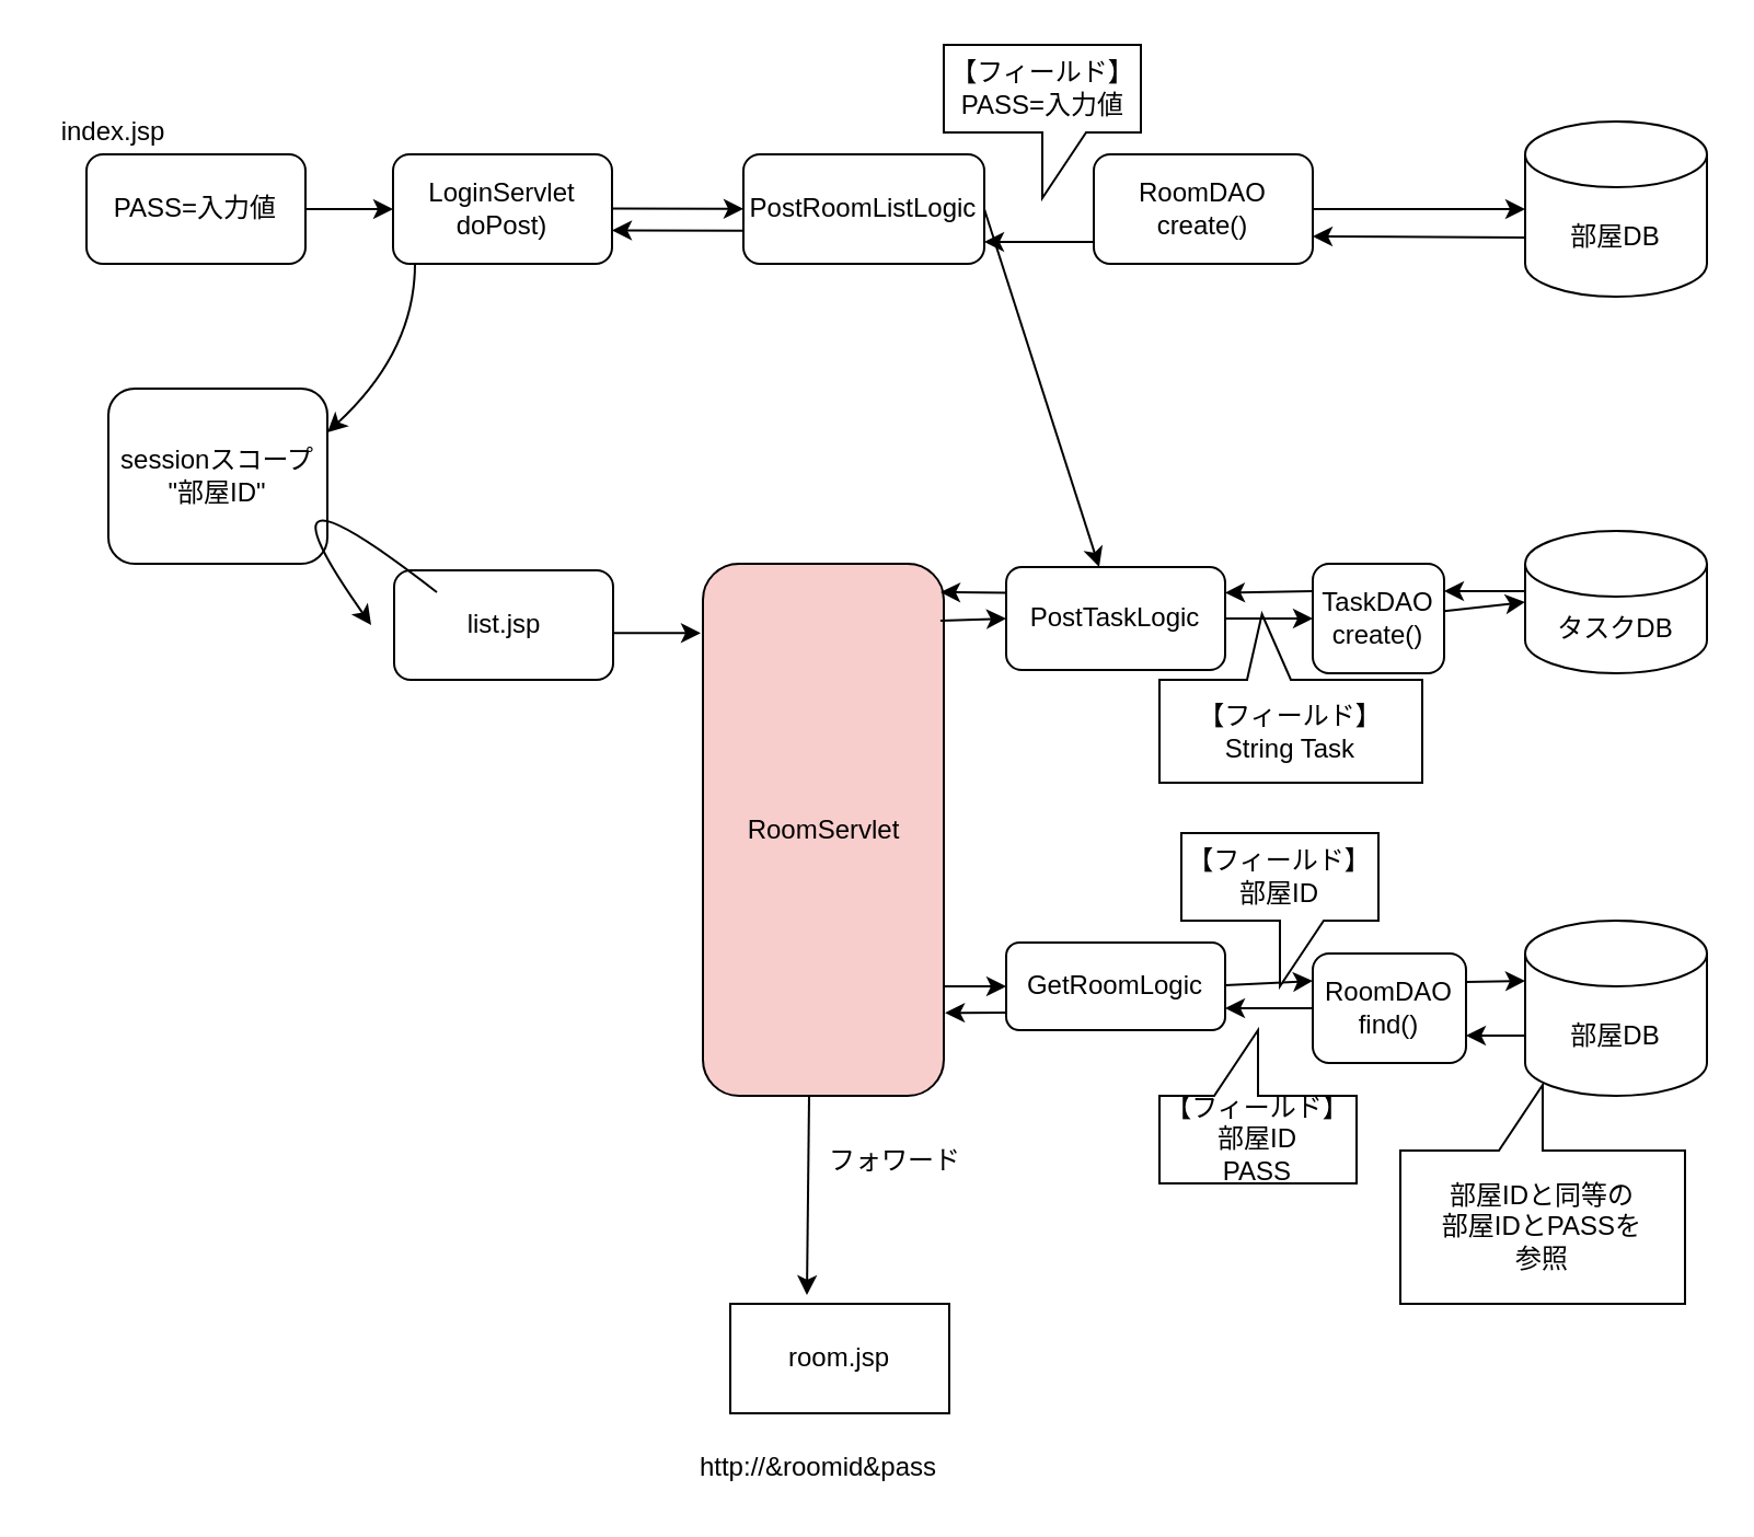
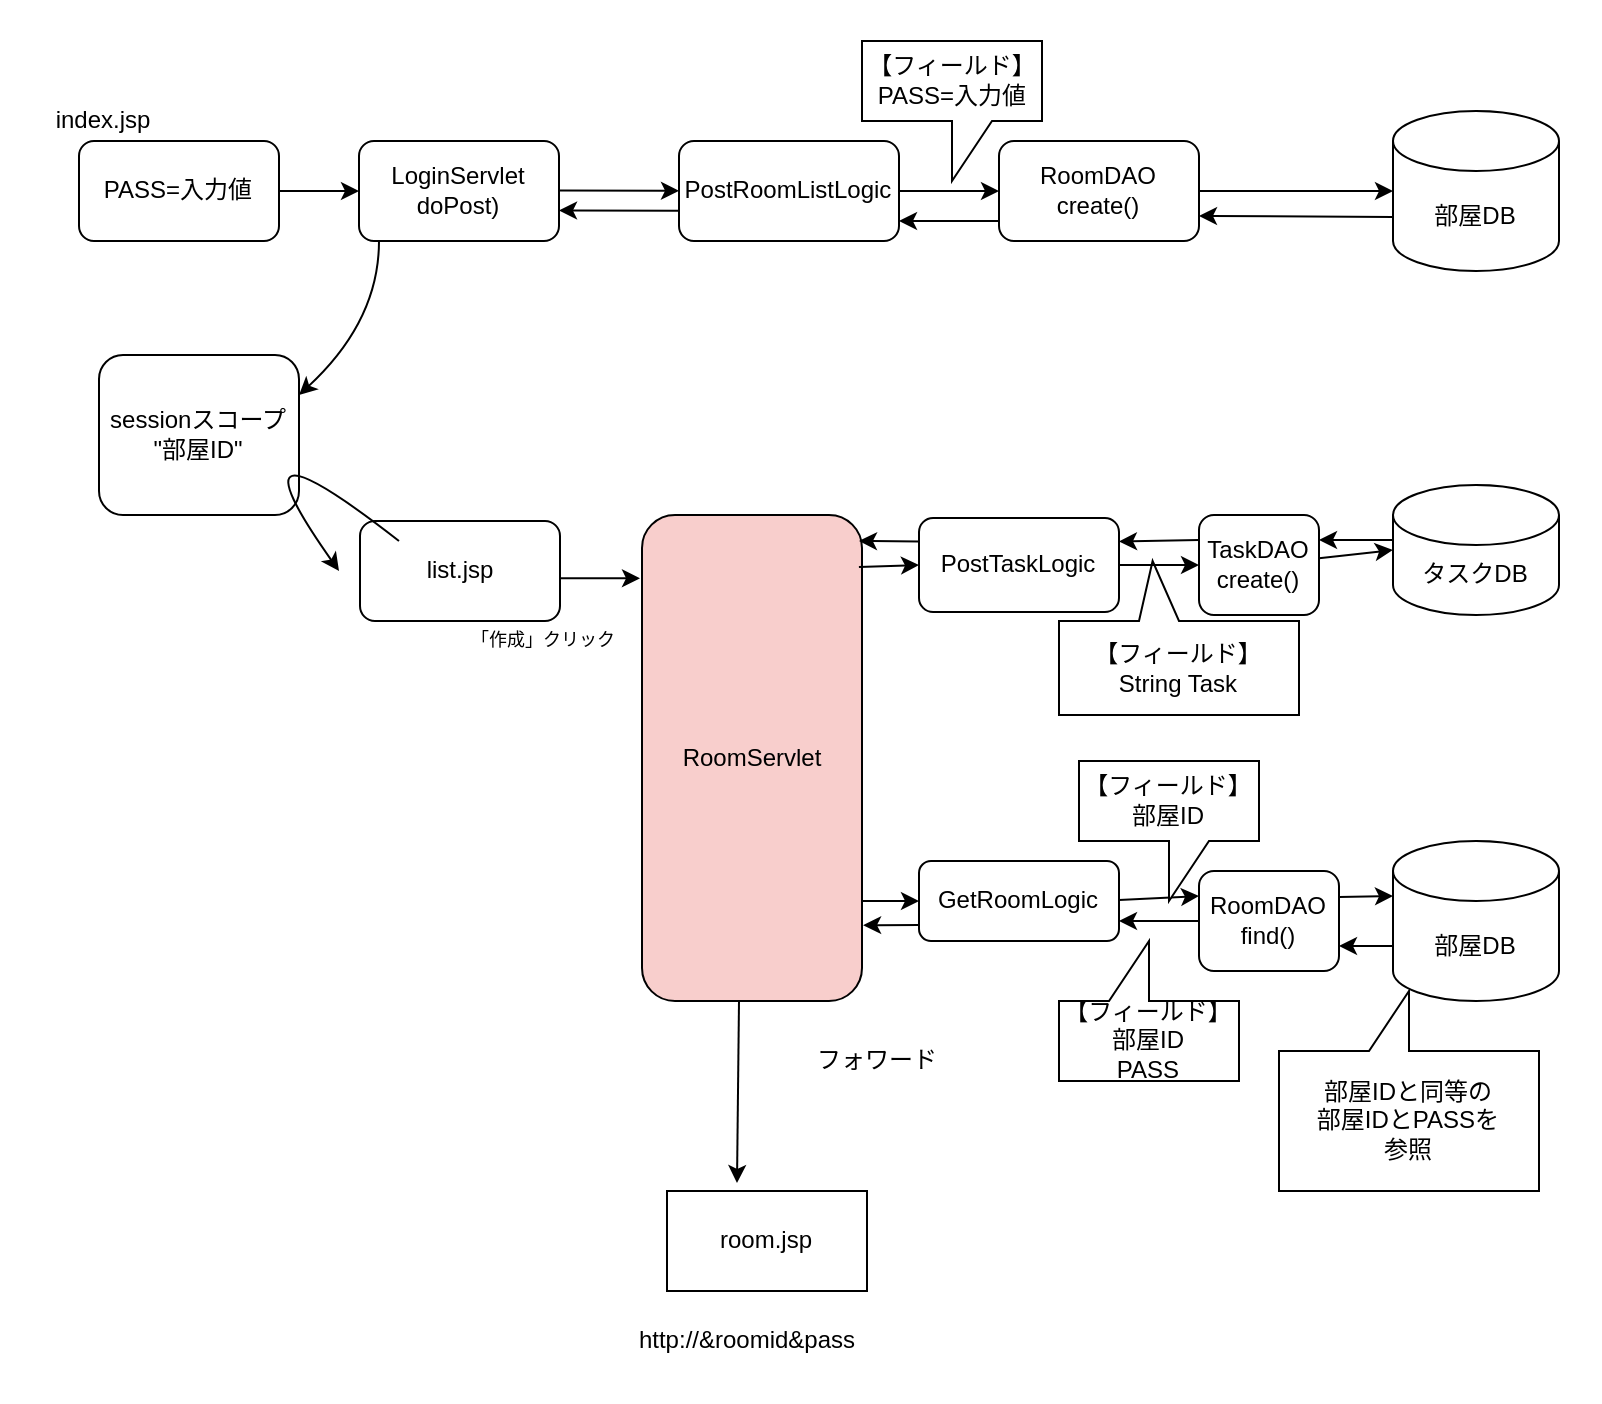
  <mxCell id="0" />
  <mxCell id="1" parent="0" />
  <mxCell id="2" value="PASS=入力値" style="rounded=1;whiteSpace=wrap;html=1;" parent="1" vertex="1"><mxGeometry x="39" y="70" width="100" height="50" as="geometry" /></mxCell>
  <mxCell id="3" value="LoginServlet&lt;br&gt;doPost)" style="rounded=1;whiteSpace=wrap;html=1;" parent="1" vertex="1"><mxGeometry x="179" y="70" width="100" height="50" as="geometry" /></mxCell>
  <mxCell id="4" value="RoomDAO&lt;br&gt;create()" style="rounded=1;whiteSpace=wrap;html=1;" parent="1" vertex="1"><mxGeometry x="499" y="70" width="100" height="50" as="geometry" /></mxCell>
  <mxCell id="5" value="部屋DB" style="shape=cylinder3;whiteSpace=wrap;html=1;boundedLbl=1;backgroundOutline=1;size=15;" parent="1" vertex="1"><mxGeometry x="696" y="55" width="83" height="80" as="geometry" /></mxCell>
  <mxCell id="6" value="list.jsp" style="rounded=1;whiteSpace=wrap;html=1;" parent="1" vertex="1"><mxGeometry x="179.5" y="260" width="100" height="50" as="geometry" /></mxCell>
  <mxCell id="7" value="index.jsp" style="text;html=1;align=center;verticalAlign=middle;resizable=0;points=[];autosize=1;strokeColor=none;fillColor=none;" parent="1" vertex="1"><mxGeometry x="20.5" y="50" width="60" height="20" as="geometry" /></mxCell>
  <mxCell id="8" value="" style="endArrow=classic;html=1;rounded=0;exitX=1;exitY=0.5;exitDx=0;exitDy=0;entryX=0;entryY=0.5;entryDx=0;entryDy=0;" parent="1" source="2" target="3" edge="1"><mxGeometry width="50" height="50" relative="1" as="geometry"><mxPoint x="137.5" y="100" as="sourcePoint" /><mxPoint x="187.5" y="50" as="targetPoint" /></mxGeometry></mxCell>
  <mxCell id="9" value="" style="endArrow=classic;html=1;rounded=0;exitX=1;exitY=0.5;exitDx=0;exitDy=0;" parent="1" target="20" edge="1"><mxGeometry width="50" height="50" relative="1" as="geometry"><mxPoint x="279" y="94.76" as="sourcePoint" /><mxPoint x="319" y="94.76" as="targetPoint" /></mxGeometry></mxCell>
  <mxCell id="10" value="RoomServlet" style="rounded=1;whiteSpace=wrap;html=1;fillColor=#f8cecc;" parent="1" vertex="1"><mxGeometry x="320.5" y="257" width="110" height="243" as="geometry" /></mxCell>
  <mxCell id="11" value="タスクDB" style="shape=cylinder3;whiteSpace=wrap;html=1;boundedLbl=1;backgroundOutline=1;size=15;" parent="1" vertex="1"><mxGeometry x="696" y="242" width="83" height="65" as="geometry" /></mxCell>
  <mxCell id="12" value="TaskDAO&lt;br&gt;create()" style="rounded=1;whiteSpace=wrap;html=1;" parent="1" vertex="1"><mxGeometry x="599" y="257" width="60" height="50" as="geometry" /></mxCell>
  <mxCell id="13" value="" style="endArrow=classic;html=1;rounded=0;entryX=0;entryY=0.5;entryDx=0;entryDy=0;exitX=0.986;exitY=0.107;exitDx=0;exitDy=0;exitPerimeter=0;" parent="1" source="10" target="21" edge="1"><mxGeometry width="50" height="50" relative="1" as="geometry"><mxPoint x="449" y="283" as="sourcePoint" /><mxPoint x="480.5" y="283" as="targetPoint" /></mxGeometry></mxCell>
  <mxCell id="14" value="" style="endArrow=classic;html=1;rounded=0;exitX=1;exitY=0.5;exitDx=0;exitDy=0;entryX=0;entryY=0.5;entryDx=0;entryDy=0;" parent="1" edge="1"><mxGeometry width="50" height="50" relative="1" as="geometry"><mxPoint x="279.5" y="288.66" as="sourcePoint" /><mxPoint x="319.5" y="288.66" as="targetPoint" /></mxGeometry></mxCell>
  <mxCell id="15" value="" style="endArrow=classic;html=1;rounded=0;entryX=0;entryY=0.5;entryDx=0;entryDy=0;entryPerimeter=0;" parent="1" source="12" target="11" edge="1"><mxGeometry width="50" height="50" relative="1" as="geometry"><mxPoint x="649" y="273" as="sourcePoint" /><mxPoint x="651" y="272.71" as="targetPoint" /></mxGeometry></mxCell>
  <mxCell id="16" value="【フィールド】&lt;br&gt;String Task" style="shape=callout;whiteSpace=wrap;html=1;perimeter=calloutPerimeter;direction=west;position2=0.61;" parent="1" vertex="1"><mxGeometry x="529" y="280" width="120" height="77" as="geometry" /></mxCell>
  <mxCell id="17" value="" style="endArrow=classic;html=1;rounded=0;exitX=1;exitY=0.5;exitDx=0;exitDy=0;entryX=0;entryY=0.5;entryDx=0;entryDy=0;entryPerimeter=0;" parent="1" source="4" target="5" edge="1"><mxGeometry width="50" height="50" relative="1" as="geometry"><mxPoint x="627.5" y="94.58" as="sourcePoint" /><mxPoint x="667.5" y="94.58" as="targetPoint" /></mxGeometry></mxCell>
  <mxCell id="18" value="【フィールド】&lt;span&gt;&lt;br&gt;PASS=入力値&lt;/span&gt;" style="shape=callout;whiteSpace=wrap;html=1;perimeter=calloutPerimeter;" parent="1" vertex="1"><mxGeometry x="430.5" y="20" width="90" height="70" as="geometry" /></mxCell>
  <mxCell id="19" value="room.jsp" style="whiteSpace=wrap;html=1;rounded=0;" parent="1" vertex="1"><mxGeometry x="333" y="595" width="100" height="50" as="geometry" /></mxCell>
  <mxCell id="20" value="PostRoomListLogic" style="rounded=1;whiteSpace=wrap;html=1;" parent="1" vertex="1"><mxGeometry x="339" y="70" width="110" height="50" as="geometry" /></mxCell>
  <mxCell id="21" value="PostTaskLogic" style="rounded=1;whiteSpace=wrap;html=1;" parent="1" vertex="1"><mxGeometry x="459" y="258.5" width="100" height="47" as="geometry" /></mxCell>
- <mxCell id="22" value="" style="endArrow=classic;html=1;rounded=0;exitX=1;exitY=0.5;exitDx=0;exitDy=0;" parent="1" source="20" target="21" edge="1"><mxGeometry width="50" height="50" relative="1" as="geometry"><mxPoint x="439" y="90" as="sourcePoint" /><mxPoint x="509" y="90" as="targetPoint" /></mxGeometry></mxCell>
+ <mxCell id="22" value="" style="endArrow=classic;html=1;rounded=0;exitX=1;exitY=0.5;exitDx=0;exitDy=0;entryX=0;entryY=0.5;entryDx=0;entryDy=0;" parent="1" source="20" target="4" edge="1"><mxGeometry width="50" height="50" relative="1" as="geometry"><mxPoint x="439" y="90" as="sourcePoint" /><mxPoint x="509" y="90" as="targetPoint" /></mxGeometry></mxCell>
  <mxCell id="23" value="" style="endArrow=classic;html=1;rounded=0;entryX=0;entryY=0.5;entryDx=0;entryDy=0;exitX=1;exitY=0.5;exitDx=0;exitDy=0;" parent="1" source="21" target="12" edge="1"><mxGeometry width="50" height="50" relative="1" as="geometry"><mxPoint x="509" y="150" as="sourcePoint" /><mxPoint x="459" y="180" as="targetPoint" /></mxGeometry></mxCell>
  <mxCell id="24" value="部屋DB" style="shape=cylinder3;whiteSpace=wrap;html=1;boundedLbl=1;backgroundOutline=1;size=15;" parent="1" vertex="1"><mxGeometry x="696" y="420" width="83" height="80" as="geometry" /></mxCell>
  <mxCell id="25" value="RoomDAO&lt;br&gt;find()" style="rounded=1;whiteSpace=wrap;html=1;" parent="1" vertex="1"><mxGeometry x="599" y="435" width="70" height="50" as="geometry" /></mxCell>
  <mxCell id="26" value="" style="endArrow=classic;html=1;rounded=0;entryX=0;entryY=0.5;entryDx=0;entryDy=0;" parent="1" target="28" edge="1"><mxGeometry width="50" height="50" relative="1" as="geometry"><mxPoint x="430.5" y="450" as="sourcePoint" /><mxPoint x="479" y="450" as="targetPoint" /></mxGeometry></mxCell>
  <mxCell id="27" value="" style="endArrow=classic;html=1;rounded=0;exitX=0;exitY=0;exitDx=0;exitDy=27.5;exitPerimeter=0;entryX=0;entryY=0;entryDx=0;entryDy=27.5;entryPerimeter=0;" parent="1" target="24" edge="1"><mxGeometry width="50" height="50" relative="1" as="geometry"><mxPoint x="669" y="448" as="sourcePoint" /><mxPoint x="629" y="400" as="targetPoint" /></mxGeometry></mxCell>
  <mxCell id="28" value="GetRoomLogic" style="rounded=1;whiteSpace=wrap;html=1;" parent="1" vertex="1"><mxGeometry x="459" y="430" width="100" height="40" as="geometry" /></mxCell>
  <mxCell id="29" value="" style="endArrow=classic;html=1;rounded=0;entryX=1;entryY=0.75;entryDx=0;entryDy=0;" parent="1" target="4" edge="1"><mxGeometry width="50" height="50" relative="1" as="geometry"><mxPoint x="696" y="108" as="sourcePoint" /><mxPoint x="616" y="110" as="targetPoint" /></mxGeometry></mxCell>
  <mxCell id="30" value="sessionスコープ&lt;br&gt;&quot;部屋ID&quot;" style="rounded=1;whiteSpace=wrap;html=1;" parent="1" vertex="1"><mxGeometry x="49" y="177" width="100" height="80" as="geometry" /></mxCell>
  <mxCell id="31" value="" style="endArrow=classic;html=1;rounded=0;" parent="1" edge="1"><mxGeometry width="50" height="50" relative="1" as="geometry"><mxPoint x="499" y="110" as="sourcePoint" /><mxPoint x="449" y="110" as="targetPoint" /></mxGeometry></mxCell>
  <mxCell id="32" value="" style="endArrow=classic;html=1;rounded=0;exitX=1;exitY=0.5;exitDx=0;exitDy=0;" parent="1" edge="1"><mxGeometry width="50" height="50" relative="1" as="geometry"><mxPoint x="339" y="104.885" as="sourcePoint" /><mxPoint x="279" y="104.76" as="targetPoint" /></mxGeometry></mxCell>
  <mxCell id="33" value="" style="endArrow=classic;html=1;entryX=1;entryY=0.25;entryDx=0;entryDy=0;curved=1;" parent="1" target="30" edge="1"><mxGeometry width="50" height="50" relative="1" as="geometry"><mxPoint x="189" y="120" as="sourcePoint" /><mxPoint x="239" y="70" as="targetPoint" /><Array as="points"><mxPoint x="189" y="160" /></Array></mxGeometry></mxCell>
  <mxCell id="34" value="" style="endArrow=classic;html=1;curved=1;exitX=0.195;exitY=0.2;exitDx=0;exitDy=0;exitPerimeter=0;" parent="1" source="6" edge="1"><mxGeometry width="50" height="50" relative="1" as="geometry"><mxPoint x="199" y="130" as="sourcePoint" /><mxPoint x="169" y="285" as="targetPoint" /><Array as="points"><mxPoint x="109" y="200" /></Array></mxGeometry></mxCell>
  <mxCell id="35" value="" style="endArrow=classic;html=1;rounded=0;entryX=0;entryY=0.25;entryDx=0;entryDy=0;" parent="1" target="25" edge="1"><mxGeometry width="50" height="50" relative="1" as="geometry"><mxPoint x="559" y="449.5" as="sourcePoint" /><mxPoint x="587.5" y="449.5" as="targetPoint" /></mxGeometry></mxCell>
  <mxCell id="36" value="" style="endArrow=classic;html=1;rounded=0;exitX=0;exitY=0;exitDx=0;exitDy=52.5;exitPerimeter=0;entryX=1;entryY=0.75;entryDx=0;entryDy=0;" parent="1" source="24" target="25" edge="1"><mxGeometry width="50" height="50" relative="1" as="geometry"><mxPoint x="706" y="457.5" as="sourcePoint" /><mxPoint x="679" y="458" as="targetPoint" /></mxGeometry></mxCell>
  <mxCell id="37" value="" style="endArrow=classic;html=1;rounded=0;entryX=1;entryY=0.75;entryDx=0;entryDy=0;" parent="1" target="28" edge="1"><mxGeometry width="50" height="50" relative="1" as="geometry"><mxPoint x="599" y="460" as="sourcePoint" /><mxPoint x="569" y="459.5" as="targetPoint" /></mxGeometry></mxCell>
  <mxCell id="38" value="" style="endArrow=classic;html=1;rounded=0;entryX=1.005;entryY=0.844;entryDx=0;entryDy=0;entryPerimeter=0;" parent="1" target="10" edge="1"><mxGeometry width="50" height="50" relative="1" as="geometry"><mxPoint x="459" y="462" as="sourcePoint" /><mxPoint x="440.5" y="460" as="targetPoint" /></mxGeometry></mxCell>
  <mxCell id="39" value="【フィールド】&lt;span&gt;&lt;br&gt;部屋ID&lt;br&gt;&lt;/span&gt;" style="shape=callout;whiteSpace=wrap;html=1;perimeter=calloutPerimeter;" parent="1" vertex="1"><mxGeometry x="539" y="380" width="90" height="70" as="geometry" /></mxCell>
  <mxCell id="40" value="&lt;span&gt;部屋IDと同等の&lt;br&gt;部屋IDとPASSを&lt;br&gt;参照&lt;br&gt;&lt;/span&gt;" style="shape=callout;whiteSpace=wrap;html=1;perimeter=calloutPerimeter;rotation=0;direction=west;" parent="1" vertex="1"><mxGeometry x="639" y="495" width="130" height="100" as="geometry" /></mxCell>
  <mxCell id="41" value="【フィールド】&lt;span&gt;&lt;br&gt;部屋ID&lt;br&gt;PASS&lt;br&gt;&lt;/span&gt;" style="shape=callout;whiteSpace=wrap;html=1;perimeter=calloutPerimeter;direction=west;" parent="1" vertex="1"><mxGeometry x="529" y="470" width="90" height="70" as="geometry" /></mxCell>
  <mxCell id="42" value="http://&amp;amp;roomid&amp;amp;pass" style="text;html=1;align=center;verticalAlign=middle;resizable=0;points=[];autosize=1;strokeColor=none;fillColor=none;" parent="1" vertex="1"><mxGeometry x="313" y="660" width="120" height="20" as="geometry" /></mxCell>
  <mxCell id="43" value="" style="endArrow=classic;html=1;curved=1;entryX=0.35;entryY=-0.08;entryDx=0;entryDy=0;entryPerimeter=0;" parent="1" target="19" edge="1"><mxGeometry width="50" height="50" relative="1" as="geometry"><mxPoint x="369" y="500" as="sourcePoint" /><mxPoint x="419" y="450" as="targetPoint" /></mxGeometry></mxCell>
- <mxCell id="44" value="フォワード" style="text;html=1;align=center;verticalAlign=middle;resizable=0;points=[];autosize=1;strokeColor=none;fillColor=none;" parent="1" vertex="1"><mxGeometry x="368" y="520" width="80" height="20" as="geometry" /></mxCell>
+ <mxCell id="44" value="フォワード" style="text;html=1;align=center;verticalAlign=middle;resizable=0;points=[];autosize=1;strokeColor=none;fillColor=none;" parent="1" vertex="1"><mxGeometry x="398" y="520" width="80" height="20" as="geometry" /></mxCell>
+ <mxCell id="45" value="「作成」クリック" style="text;html=1;align=center;verticalAlign=middle;resizable=0;points=[];autosize=1;strokeColor=none;fillColor=none;fontSize=9;" parent="1" vertex="1"><mxGeometry x="220.5" y="310" width="100" height="20" as="geometry" /></mxCell>
  <mxCell id="46" value="" style="endArrow=classic;html=1;rounded=0;entryX=1;entryY=0.25;entryDx=0;entryDy=0;exitX=0;exitY=0;exitDx=0;exitDy=27.5;exitPerimeter=0;" edge="1" parent="1" source="11" target="12"><mxGeometry width="50" height="50" relative="1" as="geometry"><mxPoint x="699" y="295" as="sourcePoint" /><mxPoint x="669" y="292" as="targetPoint" /></mxGeometry></mxCell>
  <mxCell id="47" value="" style="endArrow=classic;html=1;rounded=0;entryX=1;entryY=0.25;entryDx=0;entryDy=0;exitX=0;exitY=0.25;exitDx=0;exitDy=0;" edge="1" parent="1" source="12" target="21"><mxGeometry width="50" height="50" relative="1" as="geometry"><mxPoint x="706" y="279.5" as="sourcePoint" /><mxPoint x="669" y="279.5" as="targetPoint" /></mxGeometry></mxCell>
  <mxCell id="48" value="" style="endArrow=classic;html=1;rounded=0;exitX=0;exitY=0.25;exitDx=0;exitDy=0;" edge="1" parent="1" source="21"><mxGeometry width="50" height="50" relative="1" as="geometry"><mxPoint x="459" y="264" as="sourcePoint" /><mxPoint x="429" y="270" as="targetPoint" /></mxGeometry></mxCell>
